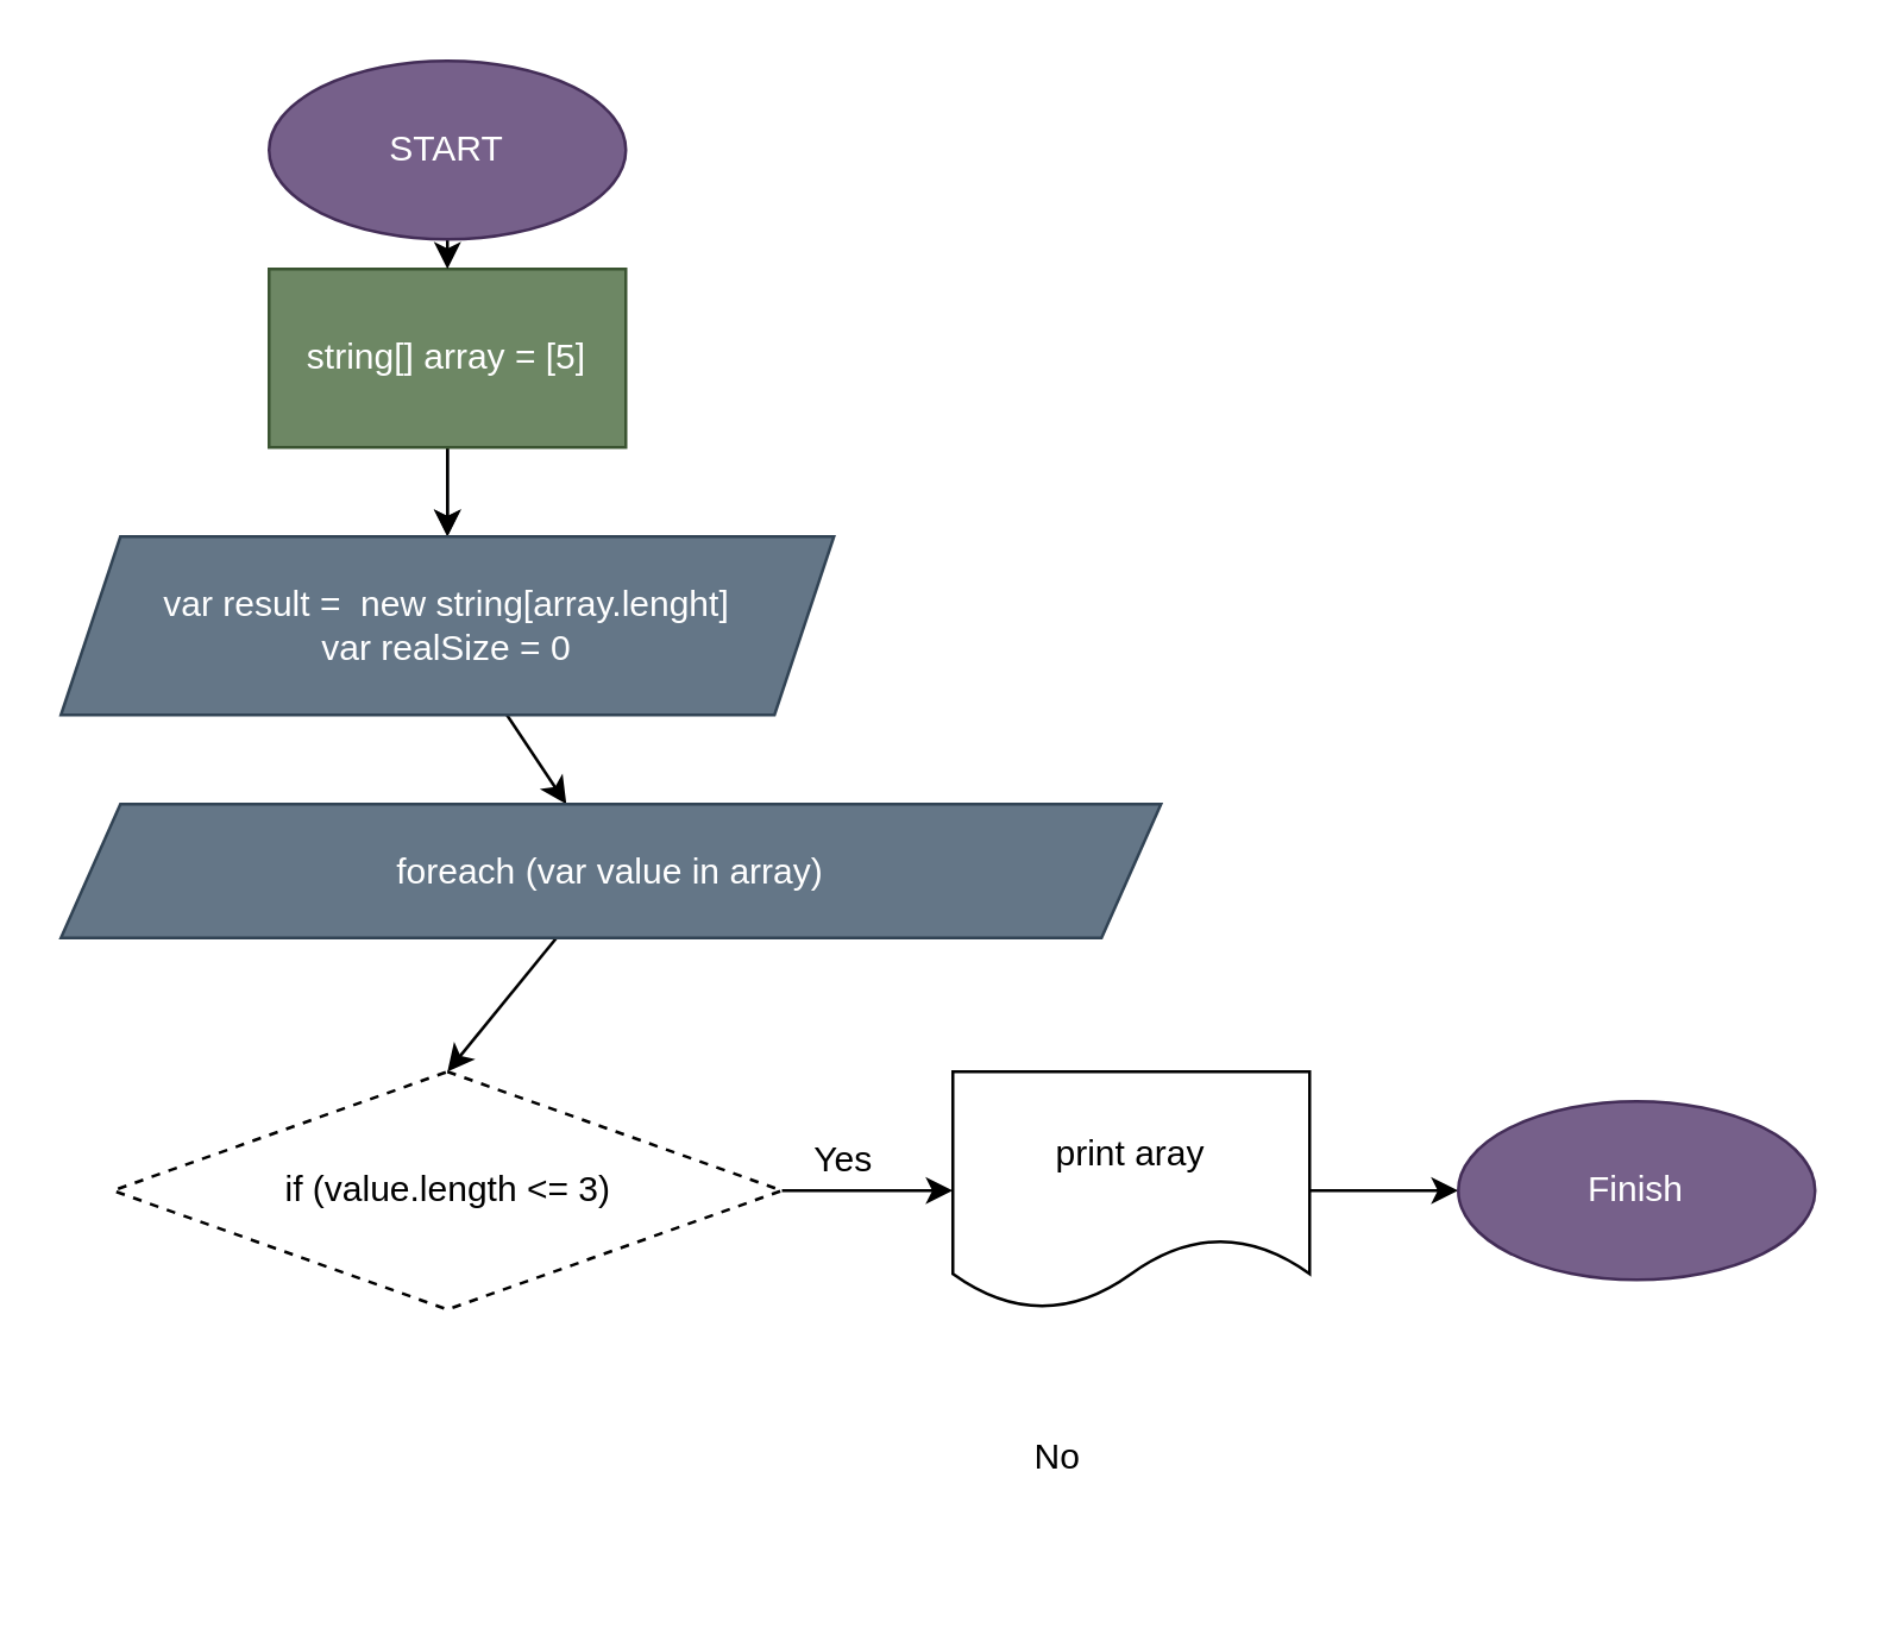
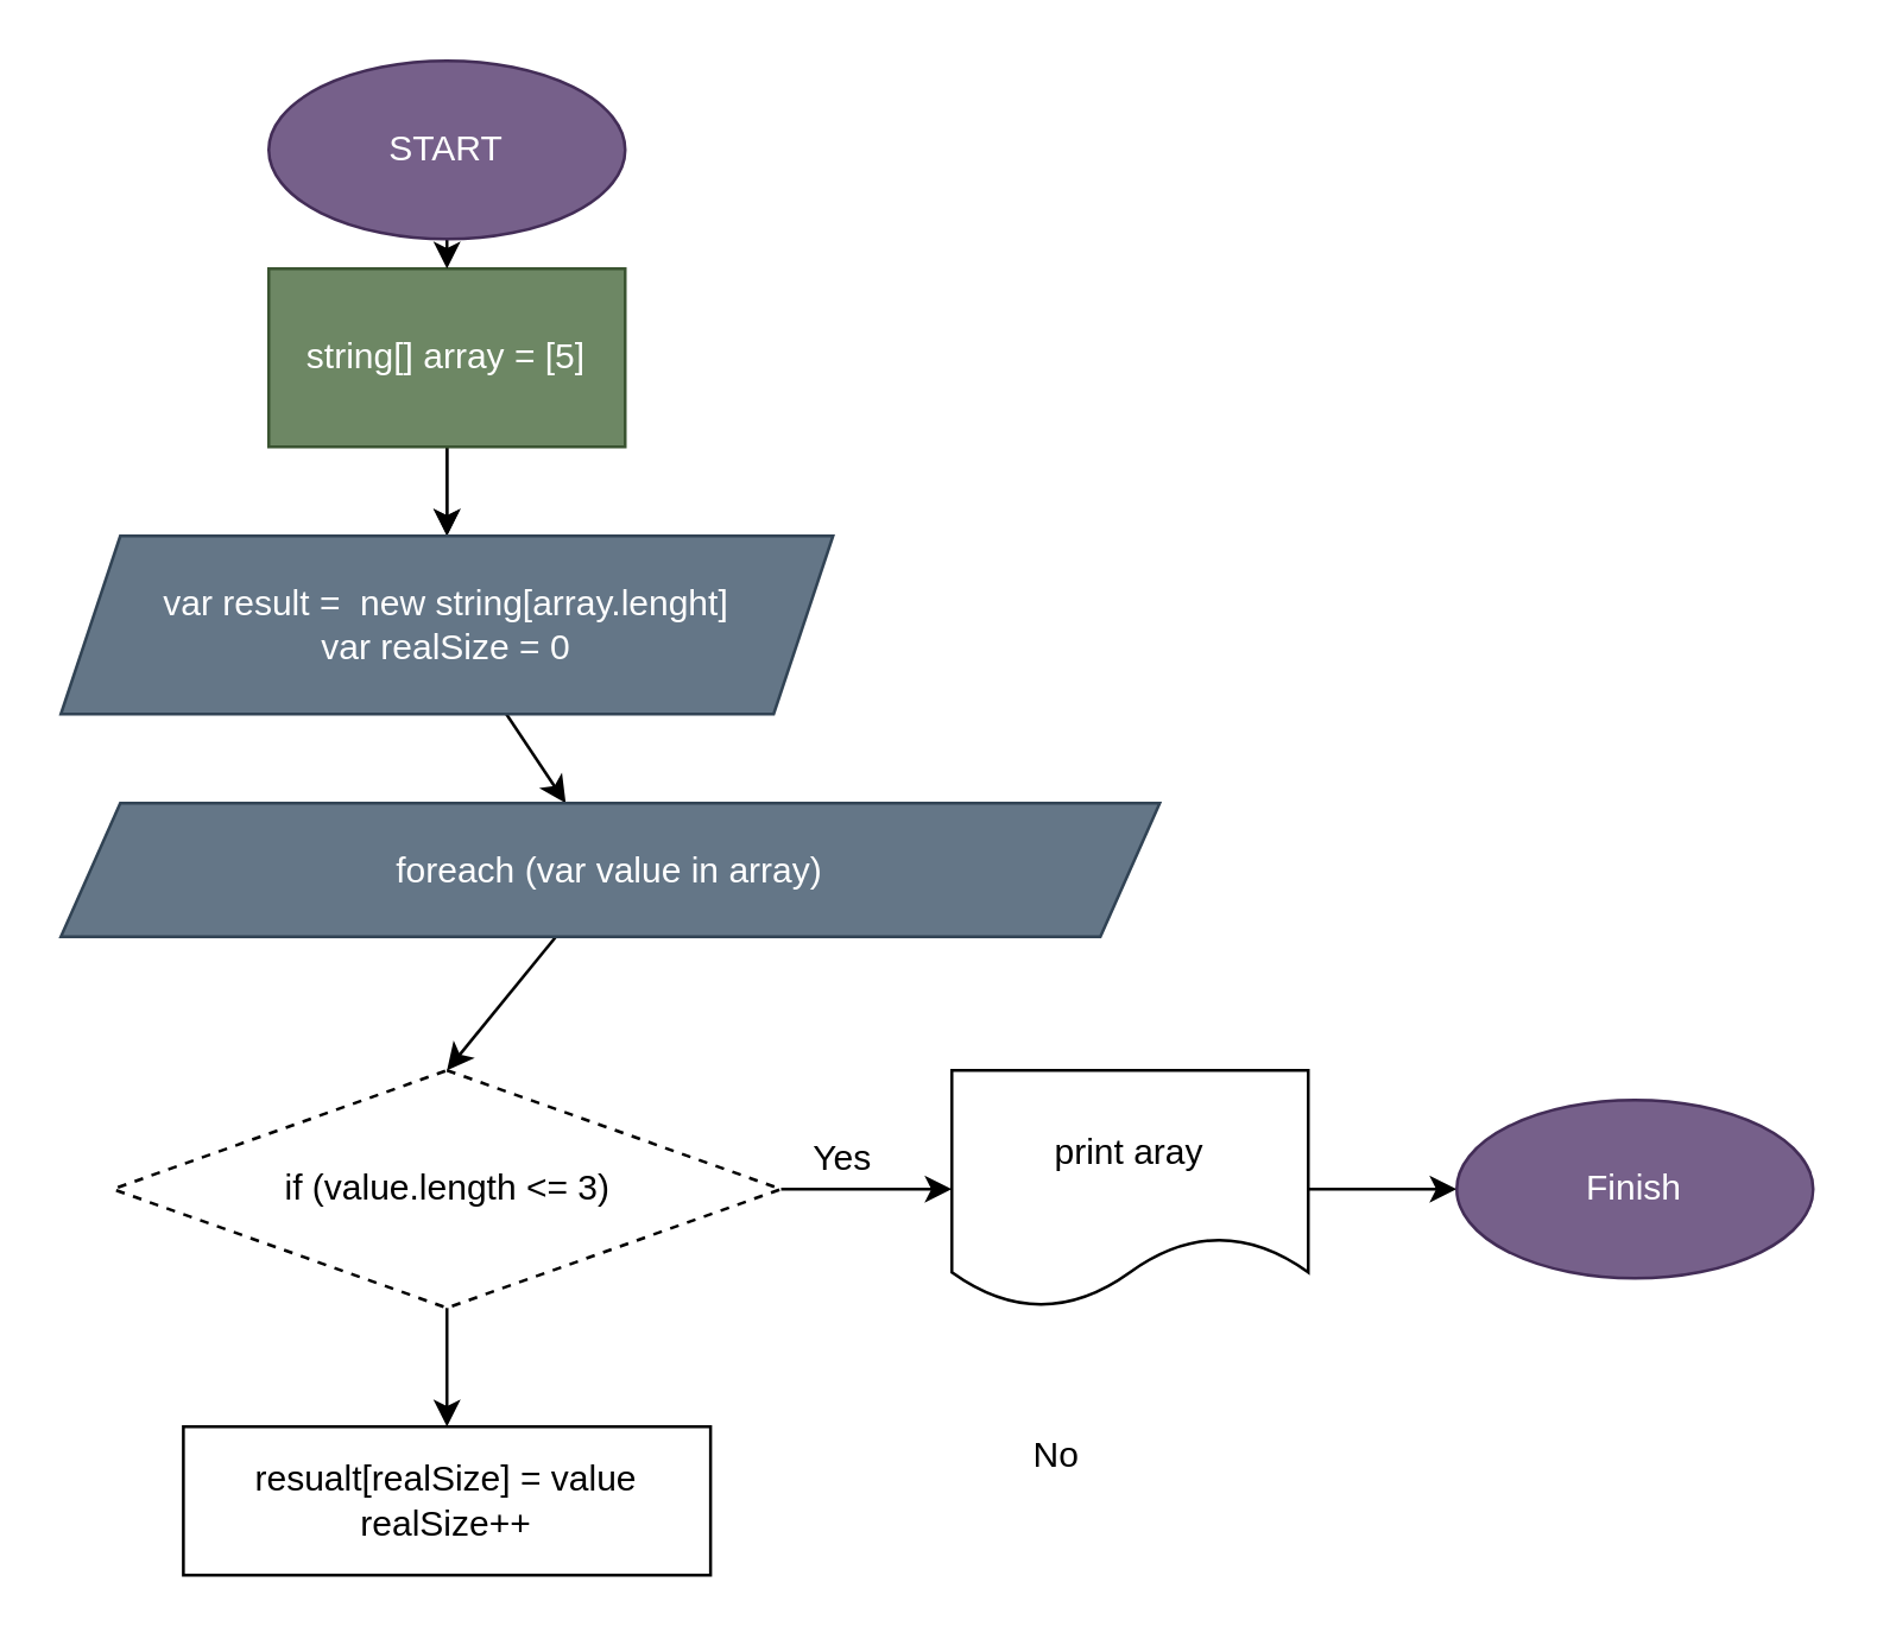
  <mxCell id="0" />
  <mxCell id="1" parent="0" />
  <mxCell id="2" value="" style="edgeStyle=orthogonalEdgeStyle;rounded=0;orthogonalLoop=1;jettySize=auto;html=1;fillColor=#ffcccc;strokeColor=#36393d;" edge="1" parent="1" source="4" target="6"><mxGeometry relative="1" as="geometry" /></mxCell>
  <mxCell id="3" style="edgeStyle=none;html=1;entryX=0.5;entryY=0;entryDx=0;entryDy=0;fontSize=14;" edge="1" parent="1" source="4" target="6"><mxGeometry relative="1" as="geometry" /></mxCell>
  <mxCell id="4" value="string[] array = [5]" style="rounded=0;whiteSpace=wrap;html=1;fillColor=#6d8764;strokeColor=#3A5431;fontColor=#ffffff;" vertex="1" parent="1"><mxGeometry x="90" y="90" width="120" height="60" as="geometry" /></mxCell>
  <mxCell id="5" value="" style="edgeStyle=none;html=1;fontSize=12;" edge="1" parent="1" source="6" target="16"><mxGeometry relative="1" as="geometry" /></mxCell>
  <mxCell id="6" value="var result =&amp;nbsp; new string[array.lenght]&lt;br&gt;var realSize = 0" style="shape=parallelogram;perimeter=parallelogramPerimeter;whiteSpace=wrap;html=1;fixedSize=1;rounded=0;fillColor=#647687;fontColor=#ffffff;strokeColor=#314354;" vertex="1" parent="1"><mxGeometry x="20" y="180" width="260" height="60" as="geometry" /></mxCell>
+ <mxCell id="7" style="edgeStyle=none;html=1;entryX=0.5;entryY=0;entryDx=0;entryDy=0;fontSize=12;" edge="1" parent="1" source="9" target="10"><mxGeometry relative="1" as="geometry" /></mxCell>
  <mxCell id="8" style="edgeStyle=none;html=1;exitX=1;exitY=0.5;exitDx=0;exitDy=0;entryX=0;entryY=0.5;entryDx=0;entryDy=0;fontSize=12;" edge="1" parent="1" source="9" target="18"><mxGeometry relative="1" as="geometry" /></mxCell>
  <mxCell id="9" value="if (value.length &amp;lt;= 3)" style="rhombus;whiteSpace=wrap;html=1;rounded=0;dashed=1;" vertex="1" parent="1"><mxGeometry x="37.5" y="360" width="225" height="80" as="geometry" /></mxCell>
+ <mxCell id="10" value="resualt[realSize] = value&lt;br&gt;realSize++" style="whiteSpace=wrap;html=1;rounded=0;" vertex="1" parent="1"><mxGeometry x="61.25" y="480" width="177.5" height="50" as="geometry" /></mxCell>
  <mxCell id="11" value="Yes" style="text;html=1;align=center;verticalAlign=middle;resizable=0;points=[];autosize=1;strokeColor=none;fillColor=none;rounded=0;" vertex="1" parent="1"><mxGeometry x="262.5" y="380" width="40" height="20" as="geometry" /></mxCell>
  <mxCell id="12" value="No" style="text;html=1;align=center;verticalAlign=middle;resizable=0;points=[];autosize=1;strokeColor=none;fillColor=none;rounded=0;" vertex="1" parent="1"><mxGeometry x="340" y="480" width="30" height="20" as="geometry" /></mxCell>
  <mxCell id="13" style="edgeStyle=none;html=1;entryX=0.5;entryY=0;entryDx=0;entryDy=0;" edge="1" parent="1" target="4"><mxGeometry relative="1" as="geometry"><mxPoint x="150" y="80" as="sourcePoint" /></mxGeometry></mxCell>
  <mxCell id="14" value="START" style="ellipse;whiteSpace=wrap;html=1;fillColor=#76608a;strokeColor=#432D57;fontColor=#ffffff;" vertex="1" parent="1"><mxGeometry x="90" y="20" width="120" height="60" as="geometry" /></mxCell>
  <mxCell id="15" style="edgeStyle=none;html=1;entryX=0.5;entryY=0;entryDx=0;entryDy=0;fontSize=12;" edge="1" parent="1" source="16" target="9"><mxGeometry relative="1" as="geometry" /></mxCell>
  <mxCell id="16" value="foreach (var value in array)" style="shape=parallelogram;perimeter=parallelogramPerimeter;whiteSpace=wrap;html=1;fixedSize=1;fontSize=12;strokeColor=#314354;fillColor=#647687;fontColor=#ffffff;" vertex="1" parent="1"><mxGeometry x="20" y="270" width="370" height="45" as="geometry" /></mxCell>
  <mxCell id="17" style="edgeStyle=none;html=1;entryX=0;entryY=0.5;entryDx=0;entryDy=0;fontSize=12;" edge="1" parent="1" source="18"><mxGeometry relative="1" as="geometry"><mxPoint x="490" y="400" as="targetPoint" /></mxGeometry></mxCell>
  <mxCell id="18" value="print aray" style="shape=document;whiteSpace=wrap;html=1;boundedLbl=1;fontSize=12;strokeColor=default;" vertex="1" parent="1"><mxGeometry x="320" y="360" width="120" height="80" as="geometry" /></mxCell>
  <mxCell id="19" value="Finish" style="ellipse;whiteSpace=wrap;html=1;fontSize=12;strokeColor=#432D57;fillColor=#76608a;fontColor=#ffffff;" vertex="1" parent="1"><mxGeometry x="490" y="370" width="120" height="60" as="geometry" /></mxCell>
